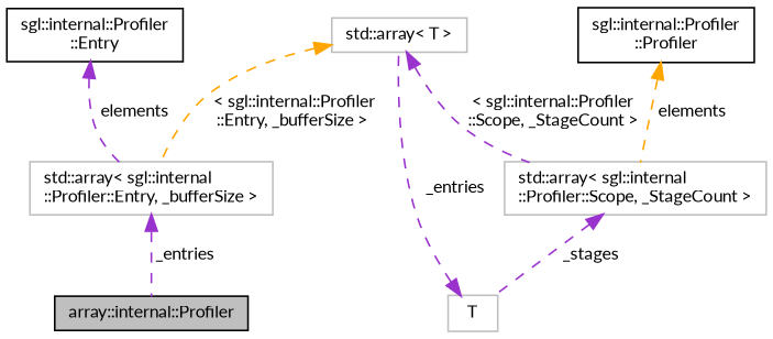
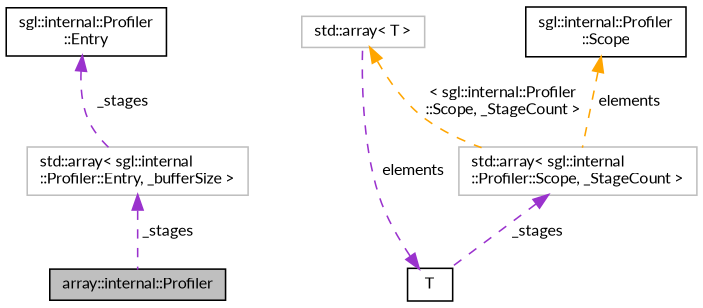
  digraph {
    fontname=Lato
    node [color=grey75 fillcolor=white fontname=Lato fontsize=10 shape=record style=filled]
    edge [color=darkorchid3 dir=back fontname=Lato fontsize=10 labelfontname=Helvetica labelfontsize=10 style=dashed]
    n1 [color=black fillcolor=grey75 fontcolor=black height=0.2 label="array::internal::Profiler" width=0.4]
    n2 [height=0.2 label="std::array\< sgl::internal\l::Profiler::Entry, _bufferSize \>" width=0.4]
    n3 [color=black height=0.2 label="sgl::internal::Profiler\l::Entry" width=0.4]
    n4 [height=0.2 label="std::array\< sgl::internal\l::Profiler::Scope, _StageCount \>" width=0.4]
-   n5 [height=0.2 label=T width=0.4]
-   n6 [color=black height=0.2 label="sgl::internal::Profiler\l::Profiler" width=0.4]
+   n5 [color=black height=0.2 label=T width=0.4]
+   n6 [color=black height=0.2 label="sgl::internal::Profiler\l::Scope" width=0.4]
    n7 [height=0.2 label="std::array\< T \>" width=0.4]
-   n2 -> n1 [label=" _entries"]
-   n3 -> n2 [label=" elements"]
+   n2 -> n1 [label=" _stages"]
+   n3 -> n2 [label=" _stages"]
    n4 -> n5 [label=" _stages"]
-   n5 -> n7 [label=" _entries"]
+   n5 -> n7 [label=" elements"]
    n6 -> n4 [color=orange label=" elements"]
-   n7 -> n2 [color=orange label=" \< sgl::internal::Profiler\l::Entry, _bufferSize \>"]
-   n7 -> n4 [label=" \< sgl::internal::Profiler\l::Scope, _StageCount \>"]
+   n7 -> n4 [color=orange label=" \< sgl::internal::Profiler\l::Scope, _StageCount \>"]
  }
